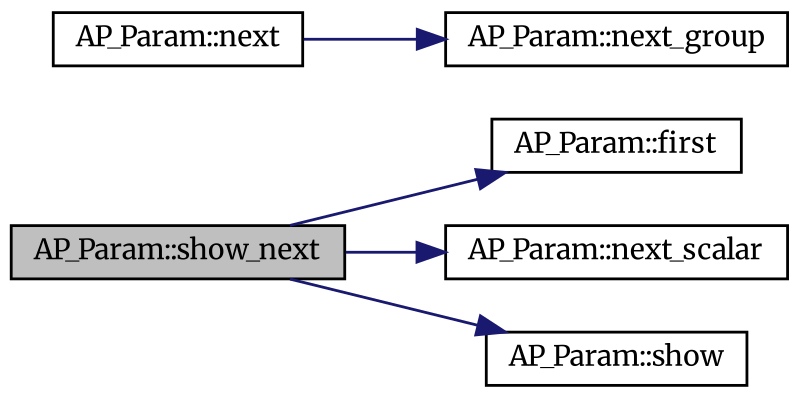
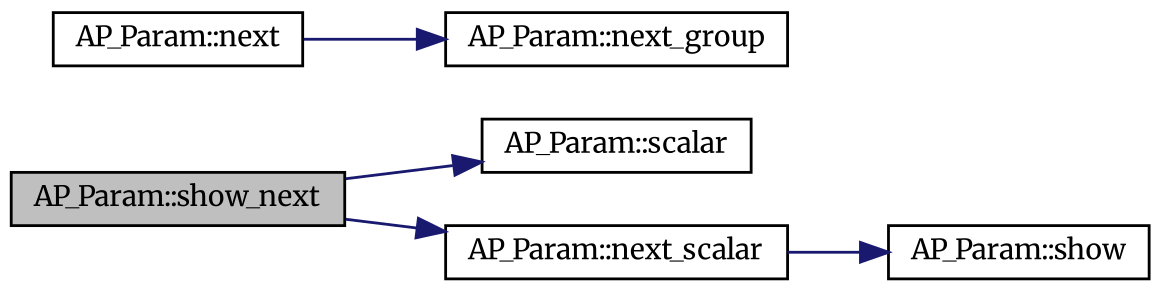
  digraph {
    fontname=Merriweather
    rankdir=LR
    node [color=black fillcolor=white fontname=Merriweather fontsize=10 shape=record style=filled]
    edge [color=midnightblue fontname=Merriweather fontsize=10 labelfontname=Helvetica labelfontsize=10 style=solid]
    n1 [fillcolor=grey75 fontcolor=black height=0.2 label="AP_Param::show_next" width=0.4]
-   n2 [height=0.2 label="AP_Param::first" width=0.4]
+   n2 [height=0.2 label="AP_Param::scalar" width=0.4]
    n3 [height=0.2 label="AP_Param::next_scalar" width=0.4]
    n4 [height=0.2 label="AP_Param::show" width=0.4]
    n5 [height=0.2 label="AP_Param::next" width=0.4]
    n6 [height=0.2 label="AP_Param::next_group" width=0.4]
    n1 -> n2
    n1 -> n3
-   n1 -> n4
+   n3 -> n4
    n5 -> n6
  }
